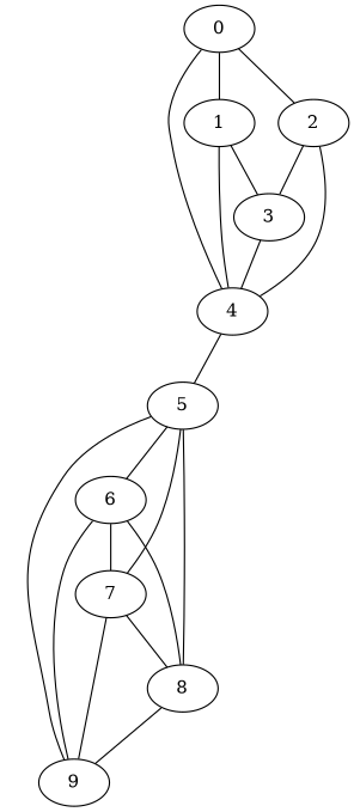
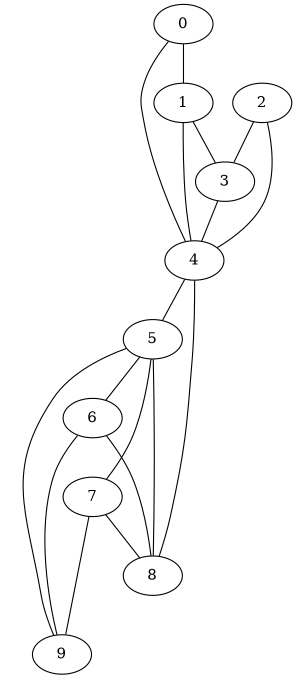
  graph {
    0
    1
    2
    4
    3
    5
    6
    7
    8
    9
    0 -- 1
-   0 -- 2
    0 -- 4
    1 -- 4
    1 -- 3
    2 -- 4
    2 -- 3
    4 -- 5
    3 -- 4
    5 -- 6
    5 -- 7
    5 -- 8
    5 -- 9
-   6 -- 7
    6 -- 8
    6 -- 9
    7 -- 8
    7 -- 9
-   8 -- 9
+   8 -- 4
  }
